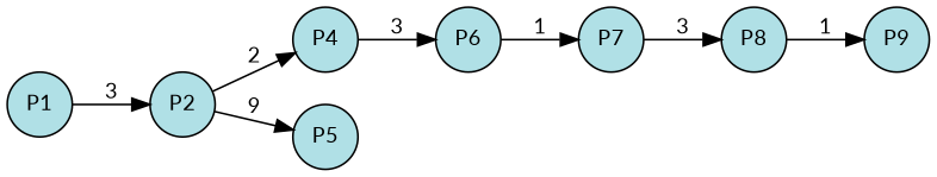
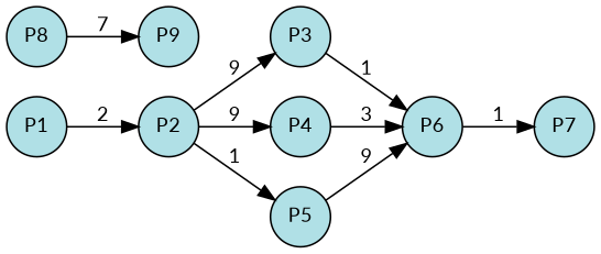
  digraph {
    fontname=Lato
    rankdir=LR
    splines=true
    node [fillcolor=powderblue fixedsize=true fontcolor=black fontname=Lato fontsize=12 margin=0 shape=circle style=filled]
    edge [fontcolor=black fontname=Lato fontsize=12 margin=0]
    n1 [label=P1 width=0.5]
    n2 [label=P2 width=0.5]
+   n3 [label=P3 width=0.5]
    n4 [label=P4 width=0.5]
    n5 [label=P5 width=0.5]
    n6 [label=P6 width=0.5]
    n7 [label=P7 width=0.5]
    n8 [label=P8 width=0.5]
    n9 [label=P9 width=0.5]
    subgraph sub_1 {
      rank=same
      n1
    }
    subgraph sub_2 {
      rank=same
      n2
    }
    subgraph sub_3 {
      rank=same
+     n3
      n4
      n5
    }
    subgraph sub_4 {
      rank=same
      n6
    }
    subgraph sub_5 {
      rank=same
      n7
    }
    subgraph sub_6 {
      rank=same
      n8
    }
    subgraph sub_7 {
      rank=same
      n9
    }
-   n1 -> n2 [label=3]
-   n2 -> n4 [label=2]
-   n2 -> n5 [label=9]
+   n1 -> n2 [label=2]
+   n2 -> n3 [label=9]
+   n2 -> n4 [label=9]
+   n2 -> n5 [label=1]
+   n3 -> n6 [label=1]
    n4 -> n6 [label=3]
+   n5 -> n6 [label=9]
    n6 -> n7 [label=1]
-   n7 -> n8 [label=3]
-   n8 -> n9 [label=1]
+   n8 -> n9 [label=7]
  }
